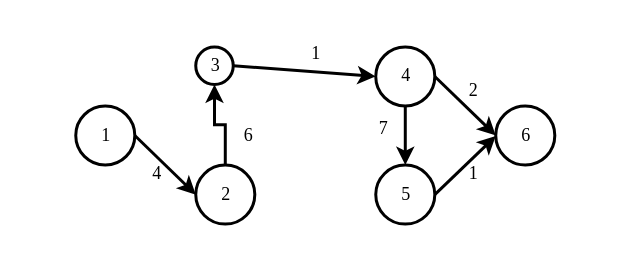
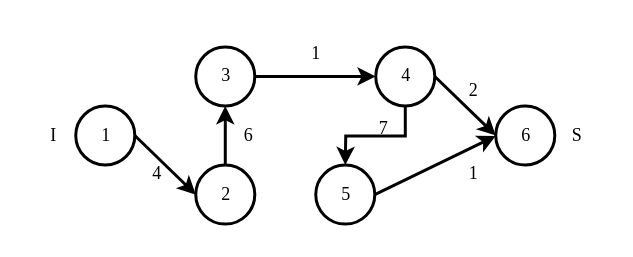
  <mxCell id="0" />
  <mxCell id="1" parent="0" />
  <mxCell id="2" style="edgeStyle=none;rounded=0;orthogonalLoop=1;jettySize=auto;html=1;exitX=1;exitY=0.5;exitDx=0;exitDy=0;exitPerimeter=0;entryX=0;entryY=0.5;entryDx=0;entryDy=0;entryPerimeter=0;strokeWidth=2;endArrow=classic;endFill=1;fontFamily=Times New Roman;fontSource=https%3A%2F%2Ffonts.googleapis.com%2Fcss%3Ffamily%3DTimes%2BNew%2BRoman;" parent="1" source="3" target="7" edge="1"><mxGeometry relative="1" as="geometry" /></mxCell>
  <mxCell id="3" value="1" style="verticalLabelPosition=middle;verticalAlign=middle;html=1;shape=mxgraph.flowchart.on-page_reference;strokeWidth=2;labelPosition=center;align=center;fontFamily=Times New Roman;fontSource=https%3A%2F%2Ffonts.googleapis.com%2Fcss%3Ffamily%3DTimes%2BNew%2BRoman;" parent="1" vertex="1"><mxGeometry x="50" y="70" width="39.37" height="39.37" as="geometry" /></mxCell>
  <mxCell id="4" style="edgeStyle=none;rounded=0;orthogonalLoop=1;jettySize=auto;html=1;exitX=1;exitY=0.5;exitDx=0;exitDy=0;exitPerimeter=0;entryX=0;entryY=0.5;entryDx=0;entryDy=0;entryPerimeter=0;strokeWidth=2;endArrow=classic;endFill=1;fontFamily=Times New Roman;fontSource=https%3A%2F%2Ffonts.googleapis.com%2Fcss%3Ffamily%3DTimes%2BNew%2BRoman;" parent="1" source="5" target="10" edge="1"><mxGeometry relative="1" as="geometry" /></mxCell>
- <mxCell id="5" value="3" style="verticalLabelPosition=middle;verticalAlign=middle;html=1;shape=mxgraph.flowchart.on-page_reference;strokeWidth=2;labelPosition=center;align=center;fontFamily=Times New Roman;fontSource=https%3A%2F%2Ffonts.googleapis.com%2Fcss%3Ffamily%3DTimes%2BNew%2BRoman;" parent="1" vertex="1"><mxGeometry x="130" y="30.63" width="25" height="25" as="geometry" /></mxCell>
+ <mxCell id="5" value="3" style="verticalLabelPosition=middle;verticalAlign=middle;html=1;shape=mxgraph.flowchart.on-page_reference;strokeWidth=2;labelPosition=center;align=center;fontFamily=Times New Roman;fontSource=https%3A%2F%2Ffonts.googleapis.com%2Fcss%3Ffamily%3DTimes%2BNew%2BRoman;" parent="1" vertex="1"><mxGeometry x="130" y="30.63" width="39.37" height="39.37" as="geometry" /></mxCell>
  <mxCell id="6" style="edgeStyle=orthogonalEdgeStyle;rounded=0;orthogonalLoop=1;jettySize=auto;html=1;exitX=0.5;exitY=0;exitDx=0;exitDy=0;exitPerimeter=0;entryX=0.5;entryY=1;entryDx=0;entryDy=0;entryPerimeter=0;endArrow=classic;endFill=1;strokeWidth=2;fontFamily=Times New Roman;fontSource=https%3A%2F%2Ffonts.googleapis.com%2Fcss%3Ffamily%3DTimes%2BNew%2BRoman;" parent="1" source="7" target="5" edge="1"><mxGeometry relative="1" as="geometry" /></mxCell>
  <mxCell id="7" value="2" style="verticalLabelPosition=middle;verticalAlign=middle;html=1;shape=mxgraph.flowchart.on-page_reference;strokeWidth=2;labelPosition=center;align=center;fontFamily=Times New Roman;fontSource=https%3A%2F%2Ffonts.googleapis.com%2Fcss%3Ffamily%3DTimes%2BNew%2BRoman;" parent="1" vertex="1"><mxGeometry x="130" y="109.37" width="39.37" height="39.37" as="geometry" /></mxCell>
  <mxCell id="8" style="edgeStyle=none;rounded=0;orthogonalLoop=1;jettySize=auto;html=1;exitX=1;exitY=0.5;exitDx=0;exitDy=0;exitPerimeter=0;entryX=0;entryY=0.5;entryDx=0;entryDy=0;entryPerimeter=0;strokeWidth=2;endArrow=classic;endFill=1;fontFamily=Times New Roman;fontSource=https%3A%2F%2Ffonts.googleapis.com%2Fcss%3Ffamily%3DTimes%2BNew%2BRoman;" parent="1" source="10" target="13" edge="1"><mxGeometry relative="1" as="geometry" /></mxCell>
  <mxCell id="9" style="edgeStyle=orthogonalEdgeStyle;rounded=0;orthogonalLoop=1;jettySize=auto;html=1;exitX=0.5;exitY=1;exitDx=0;exitDy=0;exitPerimeter=0;entryX=0.5;entryY=0;entryDx=0;entryDy=0;entryPerimeter=0;strokeWidth=2;endArrow=classic;endFill=1;fontFamily=Times New Roman;fontSource=https%3A%2F%2Ffonts.googleapis.com%2Fcss%3Ffamily%3DTimes%2BNew%2BRoman;" parent="1" source="10" target="12" edge="1"><mxGeometry relative="1" as="geometry" /></mxCell>
  <mxCell id="10" value="4" style="verticalLabelPosition=middle;verticalAlign=middle;html=1;shape=mxgraph.flowchart.on-page_reference;strokeWidth=2;labelPosition=center;align=center;fontFamily=Times New Roman;fontSource=https%3A%2F%2Ffonts.googleapis.com%2Fcss%3Ffamily%3DTimes%2BNew%2BRoman;" parent="1" vertex="1"><mxGeometry x="250" y="30.63" width="39.37" height="39.37" as="geometry" /></mxCell>
  <mxCell id="11" style="edgeStyle=none;rounded=0;orthogonalLoop=1;jettySize=auto;html=1;exitX=1;exitY=0.5;exitDx=0;exitDy=0;exitPerimeter=0;strokeWidth=2;endArrow=classic;endFill=1;fontFamily=Times New Roman;fontSource=https%3A%2F%2Ffonts.googleapis.com%2Fcss%3Ffamily%3DTimes%2BNew%2BRoman;" parent="1" source="12" edge="1"><mxGeometry relative="1" as="geometry"><mxPoint x="330" y="90" as="targetPoint" /></mxGeometry></mxCell>
- <mxCell id="12" value="5" style="verticalLabelPosition=middle;verticalAlign=middle;html=1;shape=mxgraph.flowchart.on-page_reference;strokeWidth=2;labelPosition=center;align=center;fontFamily=Times New Roman;fontSource=https%3A%2F%2Ffonts.googleapis.com%2Fcss%3Ffamily%3DTimes%2BNew%2BRoman;" parent="1" vertex="1"><mxGeometry x="250" y="109.37" width="39.37" height="39.37" as="geometry" /></mxCell>
+ <mxCell id="12" value="5" style="verticalLabelPosition=middle;verticalAlign=middle;html=1;shape=mxgraph.flowchart.on-page_reference;strokeWidth=2;labelPosition=center;align=center;fontFamily=Times New Roman;fontSource=https%3A%2F%2Ffonts.googleapis.com%2Fcss%3Ffamily%3DTimes%2BNew%2BRoman;" parent="1" vertex="1"><mxGeometry x="210" y="109.37" width="39.37" height="39.37" as="geometry" /></mxCell>
  <mxCell id="13" value="6" style="verticalLabelPosition=middle;verticalAlign=middle;html=1;shape=mxgraph.flowchart.on-page_reference;strokeWidth=2;labelPosition=center;align=center;fontFamily=Times New Roman;fontSource=https%3A%2F%2Ffonts.googleapis.com%2Fcss%3Ffamily%3DTimes%2BNew%2BRoman;" parent="1" vertex="1"><mxGeometry x="330" y="70" width="39.37" height="39.37" as="geometry" /></mxCell>
  <mxCell id="14" value="6" style="text;html=1;align=center;verticalAlign=middle;resizable=0;points=[];autosize=1;strokeColor=none;fillColor=none;fontFamily=Times New Roman;fontSource=https%3A%2F%2Ffonts.googleapis.com%2Fcss%3Ffamily%3DTimes%2BNew%2BRoman;" parent="1" vertex="1"><mxGeometry x="150" y="74.69" width="30" height="30" as="geometry" /></mxCell>
  <mxCell id="15" value="4" style="text;html=1;align=center;verticalAlign=middle;resizable=0;points=[];autosize=1;strokeColor=none;fillColor=none;fontFamily=Times New Roman;fontSource=https%3A%2F%2Ffonts.googleapis.com%2Fcss%3Ffamily%3DTimes%2BNew%2BRoman;" parent="1" vertex="1"><mxGeometry x="89.37" y="100" width="30" height="30" as="geometry" /></mxCell>
  <mxCell id="16" value="1" style="text;html=1;align=center;verticalAlign=middle;resizable=0;points=[];autosize=1;strokeColor=none;fillColor=none;fontFamily=Times New Roman;fontSource=https%3A%2F%2Ffonts.googleapis.com%2Fcss%3Ffamily%3DTimes%2BNew%2BRoman;" parent="1" vertex="1"><mxGeometry x="195" y="20" width="30" height="30" as="geometry" /></mxCell>
  <mxCell id="17" value="2" style="text;html=1;align=center;verticalAlign=middle;resizable=0;points=[];autosize=1;strokeColor=none;fillColor=none;fontFamily=Times New Roman;fontSource=https%3A%2F%2Ffonts.googleapis.com%2Fcss%3Ffamily%3DTimes%2BNew%2BRoman;" parent="1" vertex="1"><mxGeometry x="300" y="44.69" width="30" height="30" as="geometry" /></mxCell>
  <mxCell id="18" value="1" style="text;html=1;align=center;verticalAlign=middle;resizable=0;points=[];autosize=1;strokeColor=none;fillColor=none;fontFamily=Times New Roman;fontSource=https%3A%2F%2Ffonts.googleapis.com%2Fcss%3Ffamily%3DTimes%2BNew%2BRoman;" parent="1" vertex="1"><mxGeometry x="300" y="100" width="30" height="30" as="geometry" /></mxCell>
+ <mxCell id="19" value="S" style="text;html=1;align=center;verticalAlign=middle;resizable=0;points=[];autosize=1;strokeColor=none;fillColor=none;fontFamily=Times New Roman;fontSource=https%3A%2F%2Ffonts.googleapis.com%2Fcss%3Ffamily%3DTimes%2BNew%2BRoman;" parent="1" vertex="1"><mxGeometry x="369.37" y="74.69" width="30" height="30" as="geometry" /></mxCell>
+ <mxCell id="20" value="I" style="text;html=1;align=center;verticalAlign=middle;resizable=0;points=[];autosize=1;strokeColor=none;fillColor=none;fontFamily=Times New Roman;fontSource=https%3A%2F%2Ffonts.googleapis.com%2Fcss%3Ffamily%3DTimes%2BNew%2BRoman;" parent="1" vertex="1"><mxGeometry x="20" y="74.69" width="30" height="30" as="geometry" /></mxCell>
  <mxCell id="21" value="7" style="text;html=1;align=center;verticalAlign=middle;resizable=0;points=[];autosize=1;strokeColor=none;fillColor=none;fontFamily=Times New Roman;fontSource=https%3A%2F%2Ffonts.googleapis.com%2Fcss%3Ffamily%3DTimes%2BNew%2BRoman;" parent="1" vertex="1"><mxGeometry x="240" y="70" width="30" height="30" as="geometry" /></mxCell>
